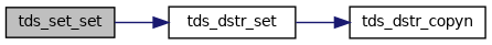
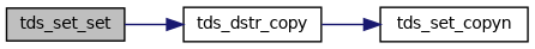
  digraph {
    rankdir=LR
    node [color=black fillcolor=white fontname=Helvetica fontsize=10 shape=record style=filled]
    edge [color=midnightblue fontname=Helvetica fontsize=10 labelfontname=Helvetica labelfontsize=10 style=solid]
    n1 [fillcolor=grey75 fontcolor=black height=0.2 label=tds_set_set width=0.4]
-   n2 [height=0.2 label=tds_dstr_set width=0.4]
-   n3 [height=0.2 label=tds_dstr_copyn width=0.4]
+   n2 [height=0.2 label=tds_dstr_copy width=0.4]
+   n3 [height=0.2 label=tds_set_copyn width=0.4]
    n1 -> n2
    n2 -> n3
  }
